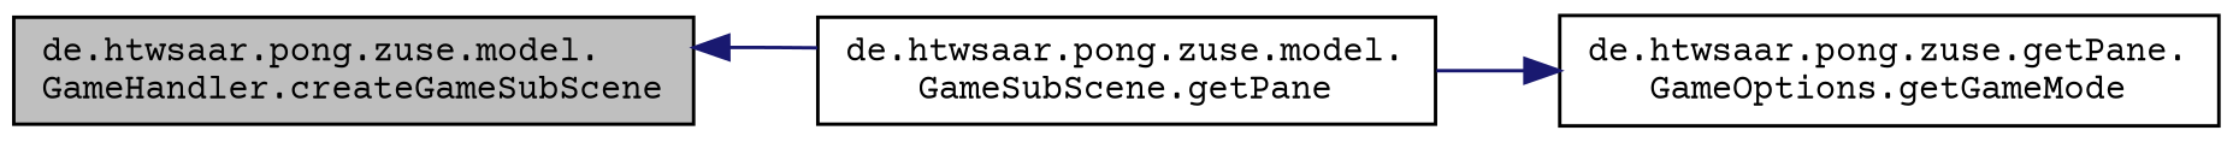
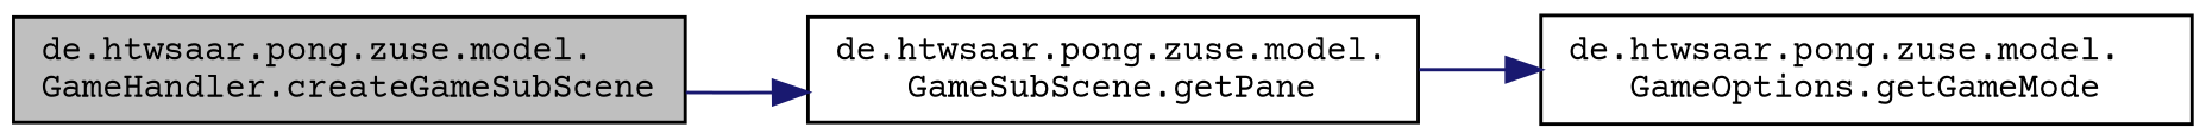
  digraph {
    fontname="Courier Prime"
    rankdir=LR
    node [color=black fillcolor=white fontname="Courier Prime" fontsize=10 shape=record style=filled]
    edge [color=midnightblue fontname="Courier Prime" fontsize=10 labelfontname=Helvetica labelfontsize=10 style=solid]
    n1 [fillcolor=grey75 fontcolor=black height=0.2 label="de.htwsaar.pong.zuse.model.\lGameHandler.createGameSubScene" width=0.4]
    n2 [height=0.2 label="de.htwsaar.pong.zuse.model.\lGameSubScene.getPane" width=0.4]
-   n3 [height=0.2 label="de.htwsaar.pong.zuse.getPane.\lGameOptions.getGameMode" width=0.4]
-   n2 -> n1
+   n3 [height=0.2 label="de.htwsaar.pong.zuse.model.\lGameOptions.getGameMode" width=0.4]
+   n1 -> n2
    n2 -> n3
  }
